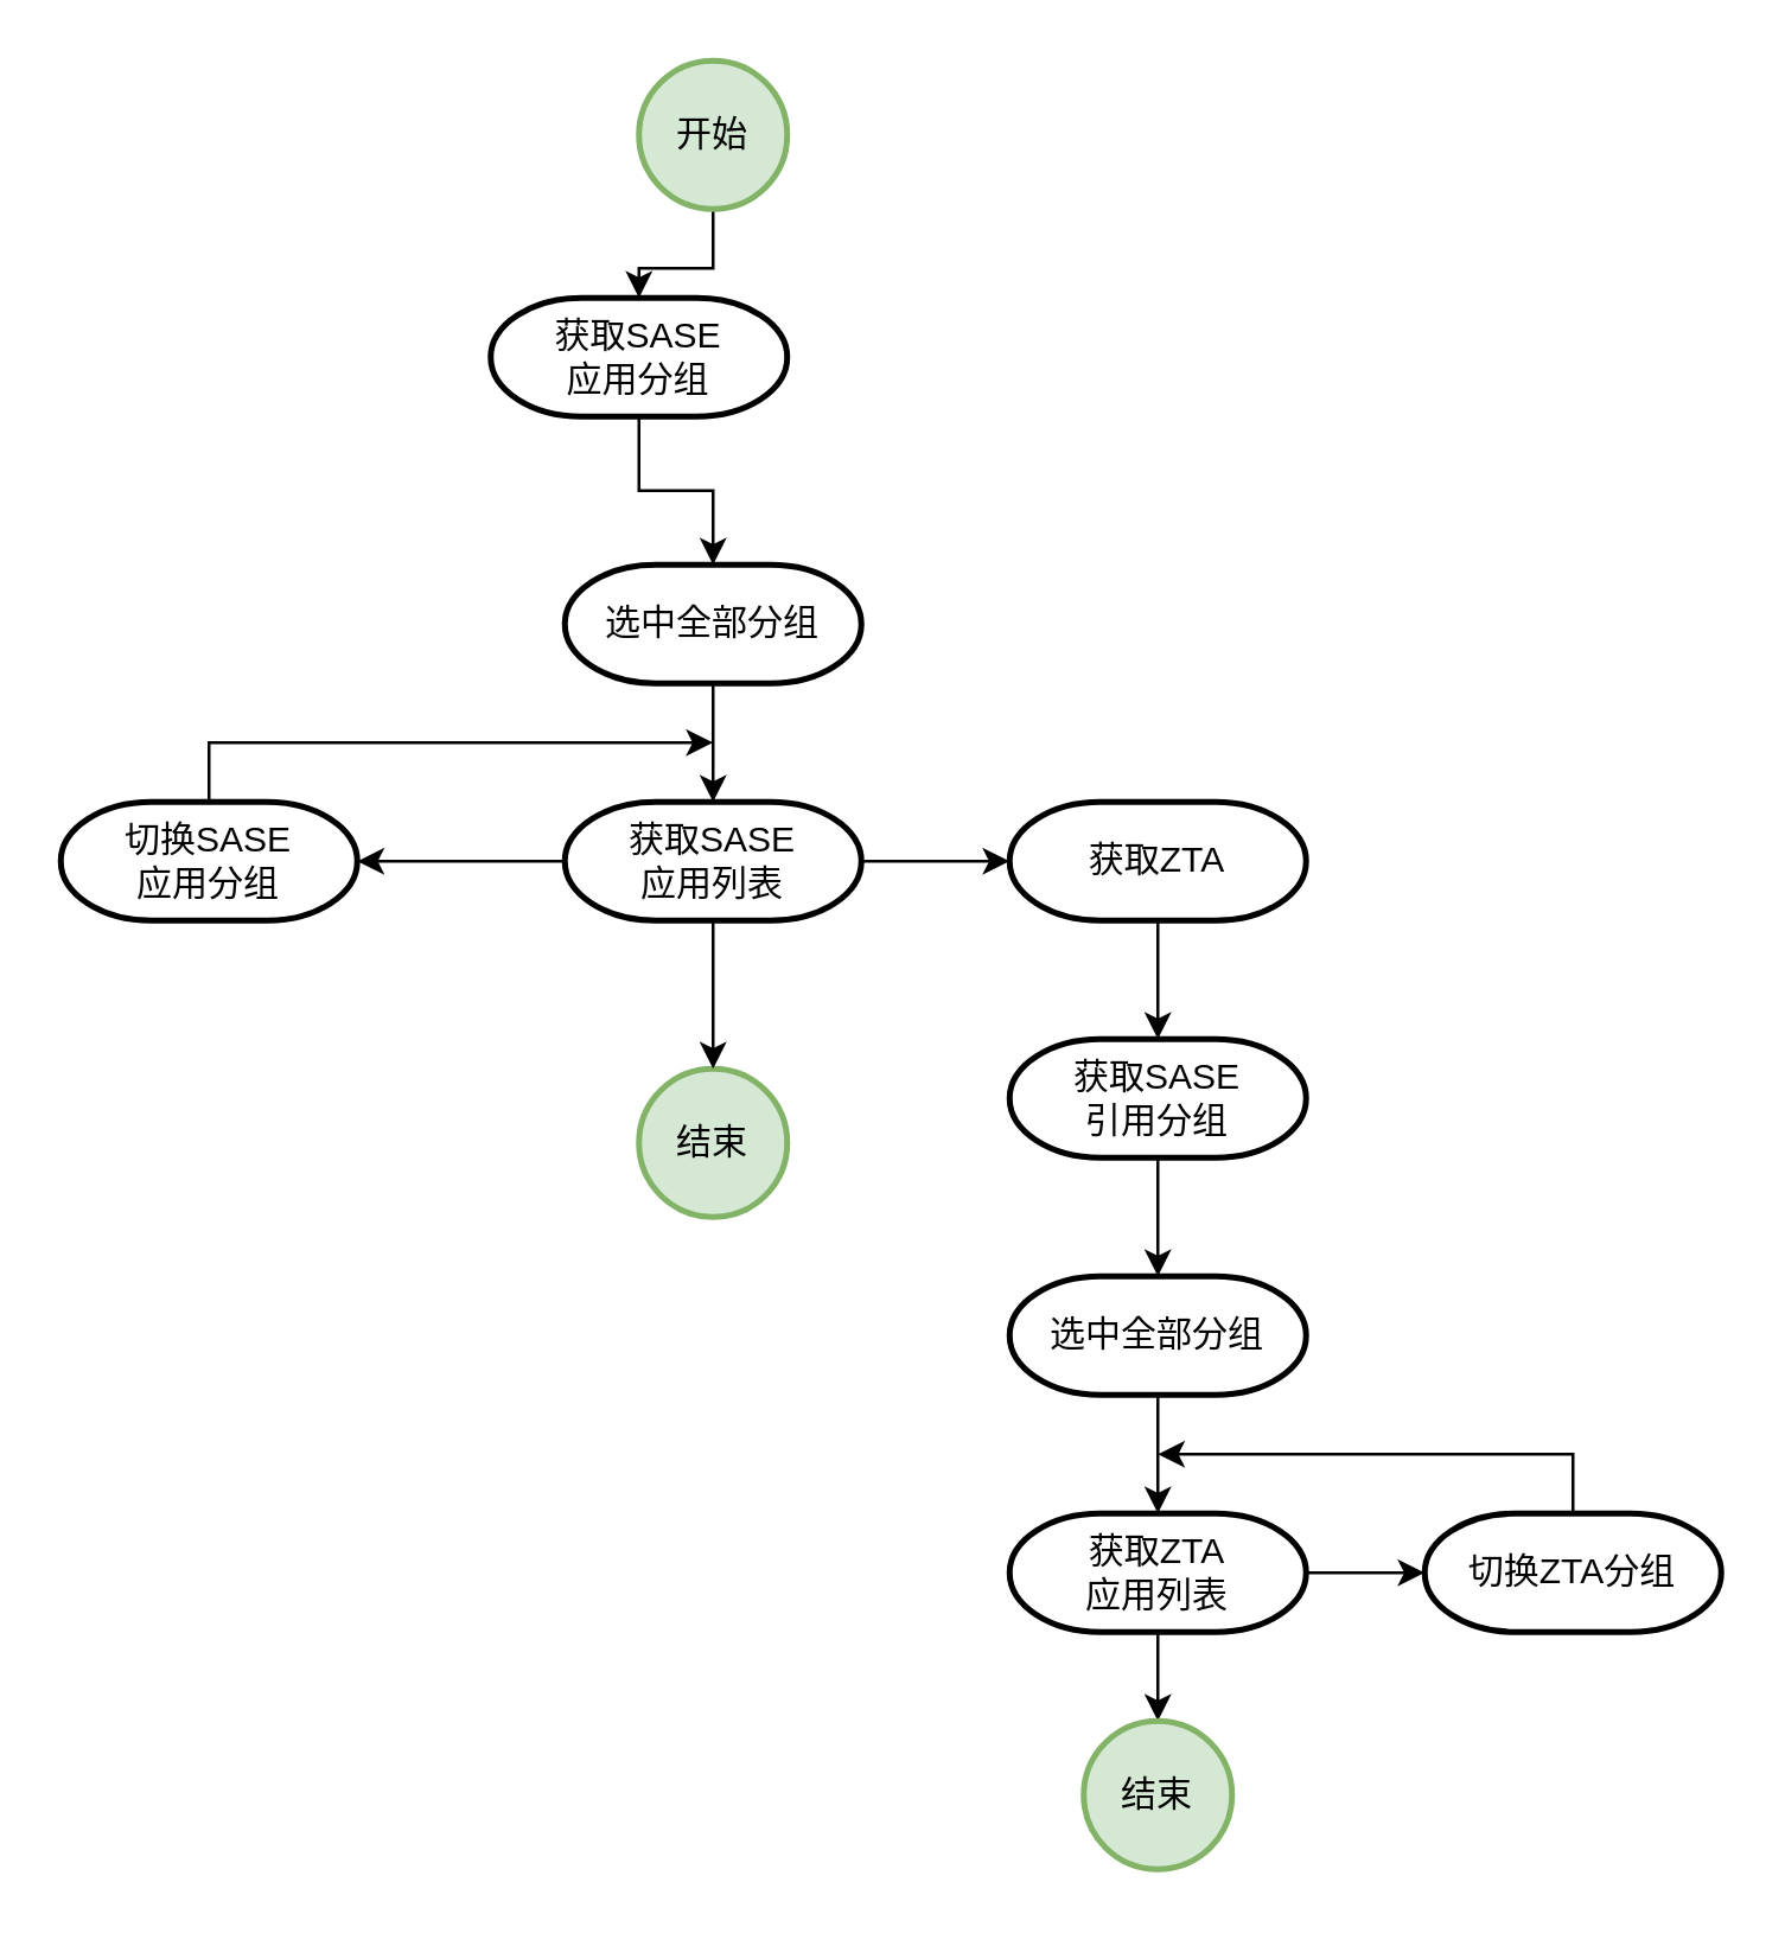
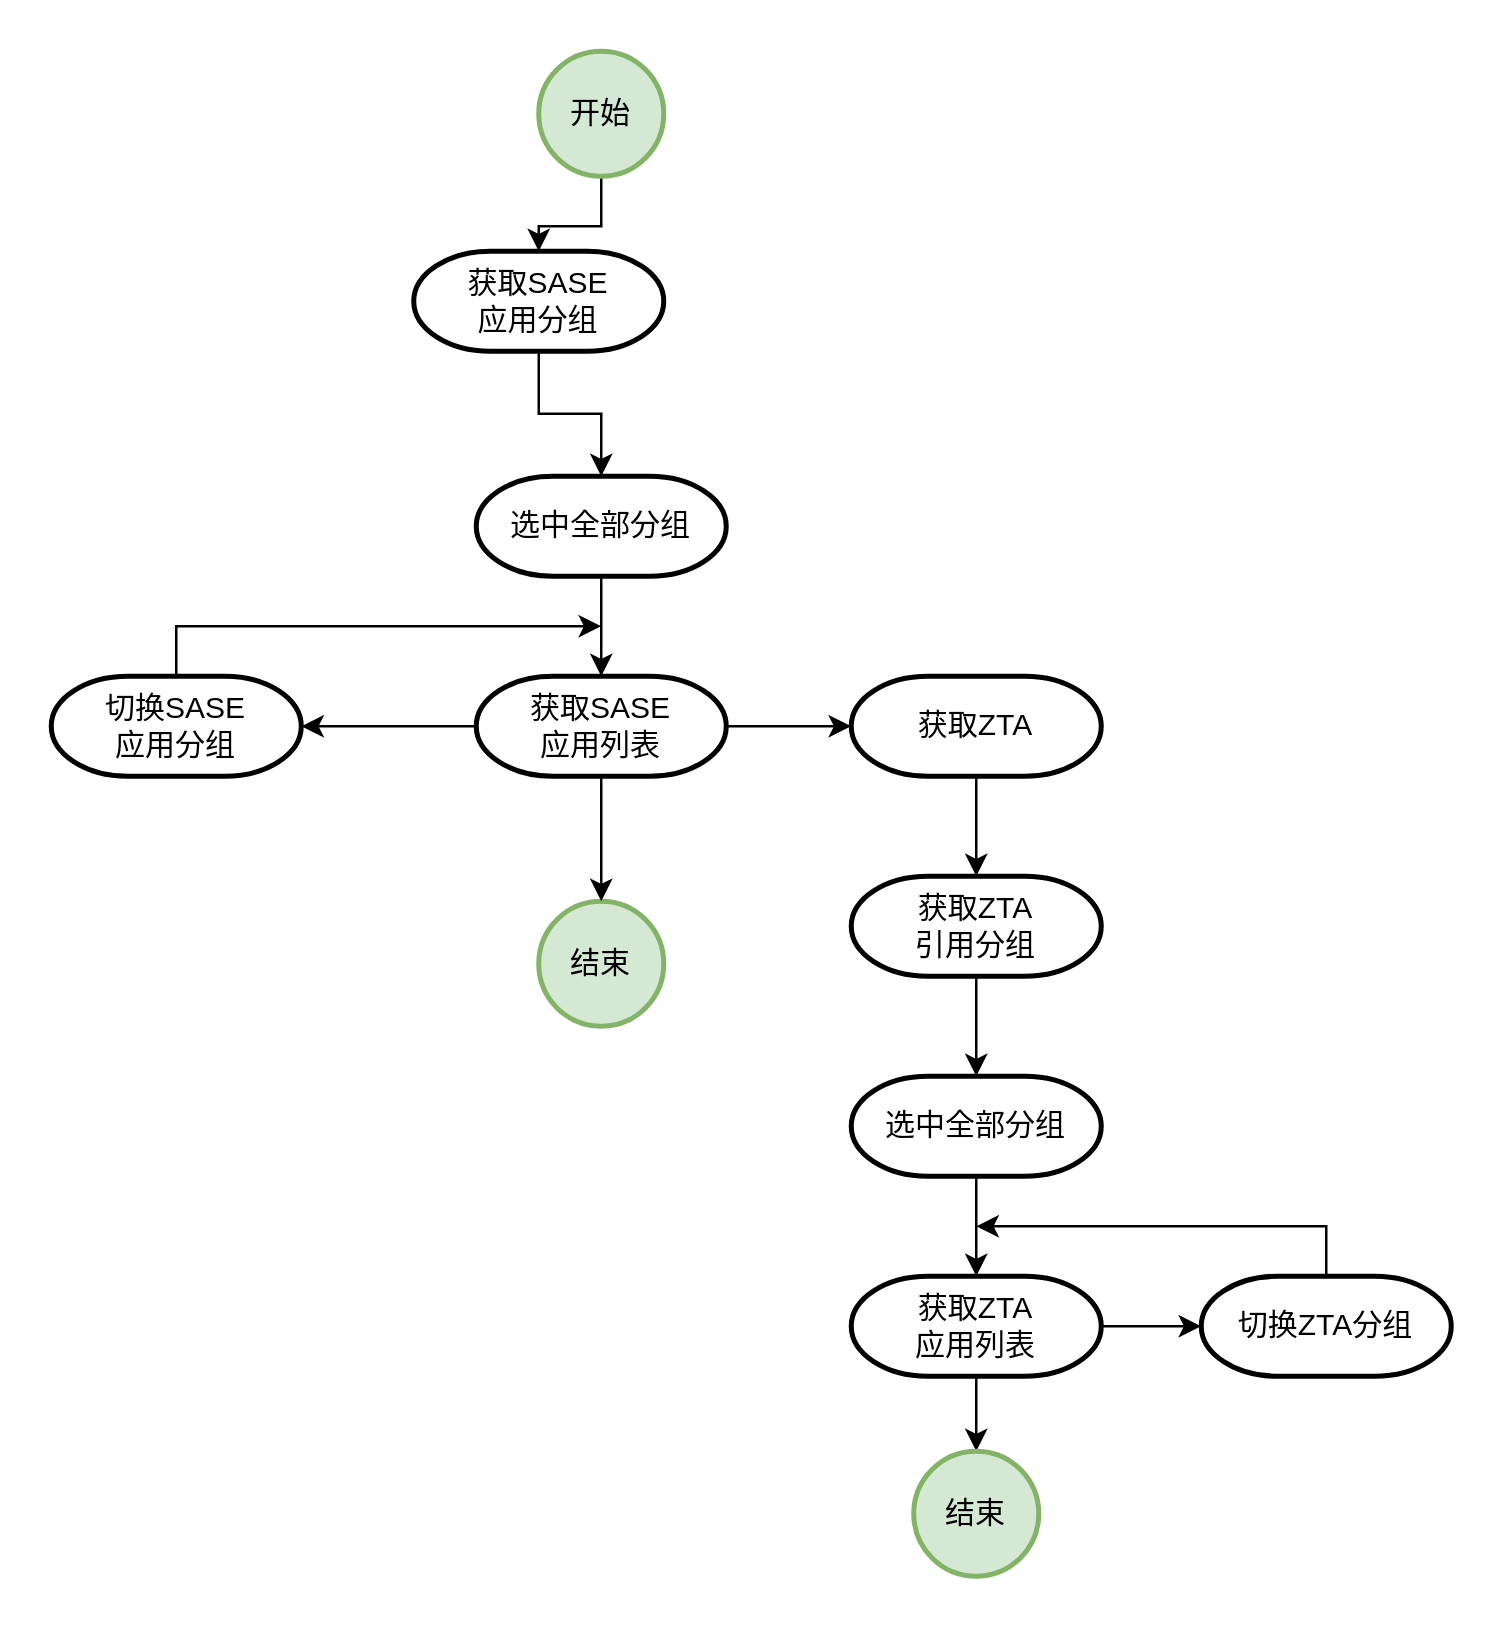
  <mxCell id="0" />
  <mxCell id="1" parent="0" />
  <mxCell id="2" value="" style="edgeStyle=orthogonalEdgeStyle;rounded=0;orthogonalLoop=1;jettySize=auto;html=1;" edge="1" parent="1" source="3" target="6"><mxGeometry relative="1" as="geometry" /></mxCell>
  <mxCell id="3" value="开始" style="strokeWidth=2;html=1;shape=mxgraph.flowchart.start_2;whiteSpace=wrap;fillColor=#d5e8d4;strokeColor=#82b366;" vertex="1" parent="1"><mxGeometry x="215" y="20" width="50" height="50" as="geometry" /></mxCell>
  <mxCell id="4" value="结束" style="strokeWidth=2;html=1;shape=mxgraph.flowchart.start_2;whiteSpace=wrap;fillColor=#d5e8d4;strokeColor=#82b366;" vertex="1" parent="1"><mxGeometry x="215" y="360" width="50" height="50" as="geometry" /></mxCell>
  <mxCell id="5" value="" style="edgeStyle=orthogonalEdgeStyle;rounded=0;orthogonalLoop=1;jettySize=auto;html=1;" edge="1" parent="1" source="6" target="12"><mxGeometry relative="1" as="geometry" /></mxCell>
  <mxCell id="6" value="获取SASE&lt;br&gt;应用分组" style="strokeWidth=2;html=1;shape=mxgraph.flowchart.terminator;whiteSpace=wrap;" vertex="1" parent="1"><mxGeometry x="165" y="100" width="100" height="40" as="geometry" /></mxCell>
  <mxCell id="7" value="" style="edgeStyle=orthogonalEdgeStyle;rounded=0;orthogonalLoop=1;jettySize=auto;html=1;" edge="1" parent="1" source="10" target="4"><mxGeometry relative="1" as="geometry" /></mxCell>
  <mxCell id="8" value="" style="edgeStyle=orthogonalEdgeStyle;rounded=0;orthogonalLoop=1;jettySize=auto;html=1;" edge="1" parent="1" source="10" target="14"><mxGeometry relative="1" as="geometry" /></mxCell>
  <mxCell id="9" value="" style="edgeStyle=orthogonalEdgeStyle;rounded=0;orthogonalLoop=1;jettySize=auto;html=1;" edge="1" parent="1" source="10" target="20"><mxGeometry relative="1" as="geometry" /></mxCell>
  <mxCell id="10" value="获取SASE&lt;br&gt;应用列表" style="strokeWidth=2;html=1;shape=mxgraph.flowchart.terminator;whiteSpace=wrap;" vertex="1" parent="1"><mxGeometry x="190" y="270" width="100" height="40" as="geometry" /></mxCell>
  <mxCell id="11" value="" style="edgeStyle=orthogonalEdgeStyle;rounded=0;orthogonalLoop=1;jettySize=auto;html=1;" edge="1" parent="1" source="12" target="10"><mxGeometry relative="1" as="geometry" /></mxCell>
  <mxCell id="12" value="选中全部分组" style="strokeWidth=2;html=1;shape=mxgraph.flowchart.terminator;whiteSpace=wrap;" vertex="1" parent="1"><mxGeometry x="190" y="190" width="100" height="40" as="geometry" /></mxCell>
  <mxCell id="13" value="" style="edgeStyle=orthogonalEdgeStyle;rounded=0;orthogonalLoop=1;jettySize=auto;html=1;" edge="1" parent="1" source="14" target="16"><mxGeometry relative="1" as="geometry" /></mxCell>
  <mxCell id="14" value="获取ZTA" style="strokeWidth=2;html=1;shape=mxgraph.flowchart.terminator;whiteSpace=wrap;" vertex="1" parent="1"><mxGeometry x="340" y="270" width="100" height="40" as="geometry" /></mxCell>
  <mxCell id="15" value="" style="edgeStyle=orthogonalEdgeStyle;rounded=0;orthogonalLoop=1;jettySize=auto;html=1;" edge="1" parent="1" source="16" target="18"><mxGeometry relative="1" as="geometry" /></mxCell>
- <mxCell id="16" value="获取SASE&lt;br&gt;引用分组" style="strokeWidth=2;html=1;shape=mxgraph.flowchart.terminator;whiteSpace=wrap;" vertex="1" parent="1"><mxGeometry x="340" y="350" width="100" height="40" as="geometry" /></mxCell>
+ <mxCell id="16" value="获取ZTA&lt;br&gt;引用分组" style="strokeWidth=2;html=1;shape=mxgraph.flowchart.terminator;whiteSpace=wrap;" vertex="1" parent="1"><mxGeometry x="340" y="350" width="100" height="40" as="geometry" /></mxCell>
  <mxCell id="17" value="" style="edgeStyle=orthogonalEdgeStyle;rounded=0;orthogonalLoop=1;jettySize=auto;html=1;" edge="1" parent="1" source="18" target="23"><mxGeometry relative="1" as="geometry" /></mxCell>
  <mxCell id="18" value="选中全部分组" style="strokeWidth=2;html=1;shape=mxgraph.flowchart.terminator;whiteSpace=wrap;" vertex="1" parent="1"><mxGeometry x="340" y="430" width="100" height="40" as="geometry" /></mxCell>
  <mxCell id="19" style="edgeStyle=orthogonalEdgeStyle;rounded=0;orthogonalLoop=1;jettySize=auto;html=1;" edge="1" parent="1" source="20"><mxGeometry relative="1" as="geometry"><mxPoint x="240" y="250" as="targetPoint" /><Array as="points"><mxPoint x="70" y="250" /></Array></mxGeometry></mxCell>
  <mxCell id="20" value="切换SASE&lt;br&gt;应用分组" style="strokeWidth=2;html=1;shape=mxgraph.flowchart.terminator;whiteSpace=wrap;" vertex="1" parent="1"><mxGeometry x="20" y="270" width="100" height="40" as="geometry" /></mxCell>
  <mxCell id="21" value="" style="edgeStyle=orthogonalEdgeStyle;rounded=0;orthogonalLoop=1;jettySize=auto;html=1;" edge="1" parent="1" source="23" target="26"><mxGeometry relative="1" as="geometry" /></mxCell>
  <mxCell id="22" value="" style="edgeStyle=orthogonalEdgeStyle;rounded=0;orthogonalLoop=1;jettySize=auto;html=1;" edge="1" parent="1" source="23" target="25"><mxGeometry relative="1" as="geometry" /></mxCell>
  <mxCell id="23" value="获取ZTA&lt;br&gt;应用列表" style="strokeWidth=2;html=1;shape=mxgraph.flowchart.terminator;whiteSpace=wrap;" vertex="1" parent="1"><mxGeometry x="340" y="510" width="100" height="40" as="geometry" /></mxCell>
  <mxCell id="24" style="edgeStyle=orthogonalEdgeStyle;rounded=0;orthogonalLoop=1;jettySize=auto;html=1;" edge="1" parent="1" source="25"><mxGeometry relative="1" as="geometry"><mxPoint x="390" y="490" as="targetPoint" /><Array as="points"><mxPoint x="530" y="490" /><mxPoint x="390" y="490" /></Array></mxGeometry></mxCell>
  <mxCell id="25" value="切换ZTA分组" style="strokeWidth=2;html=1;shape=mxgraph.flowchart.terminator;whiteSpace=wrap;" vertex="1" parent="1"><mxGeometry x="480" y="510" width="100" height="40" as="geometry" /></mxCell>
  <mxCell id="26" value="结束" style="strokeWidth=2;html=1;shape=mxgraph.flowchart.start_2;whiteSpace=wrap;fillColor=#d5e8d4;strokeColor=#82b366;" vertex="1" parent="1"><mxGeometry x="365" y="580" width="50" height="50" as="geometry" /></mxCell>
